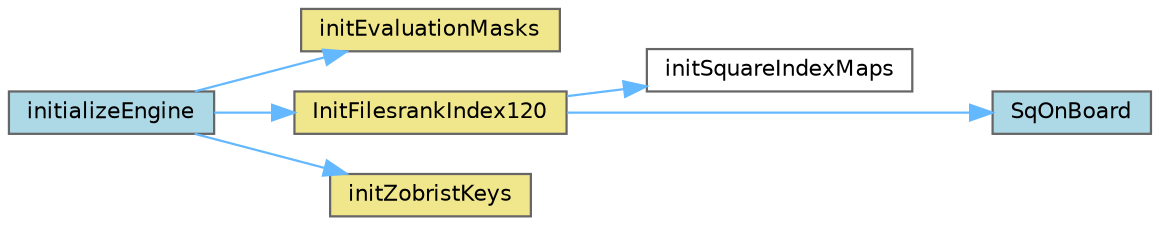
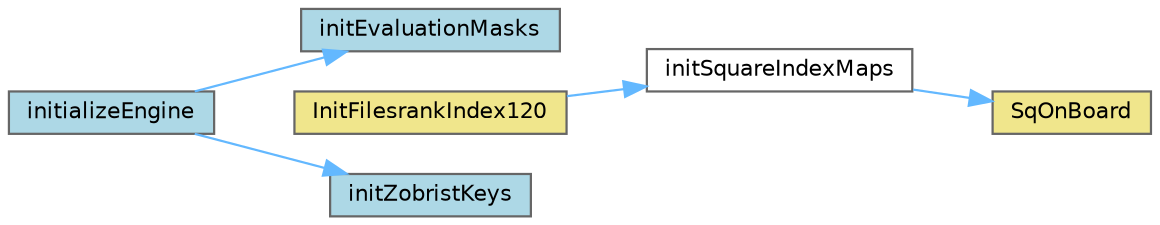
  digraph {
    rankdir=LR
    node [color=grey40 fillcolor=lightblue fontname=Helvetica fontsize=10 shape=box style=filled]
    edge [color=steelblue1 fontname=Helvetica fontsize=10 labelfontname=Helvetica labelfontsize=10 style=solid]
    n1 [color=gray40 fontcolor=black height=0.2 label=initializeEngine width=0.4]
-   n2 [fillcolor=khaki height=0.2 label=initEvaluationMasks width=0.4]
+   n2 [height=0.2 label=initEvaluationMasks width=0.4]
    n3 [fillcolor=khaki height=0.2 label=InitFilesrankIndex120 width=0.4]
-   n4 [fillcolor=khaki height=0.2 label=initZobristKeys width=0.4]
+   n4 [height=0.2 label=initZobristKeys width=0.4]
    n5 [fillcolor=white height=0.2 label=initSquareIndexMaps width=0.4]
-   n6 [height=0.2 label=SqOnBoard width=0.4]
+   n6 [fillcolor=khaki height=0.2 label=SqOnBoard width=0.4]
    n1 -> n2
-   n1 -> n3
    n1 -> n4
    n3 -> n5
-   n3 -> n6
+   n5 -> n6
  }
